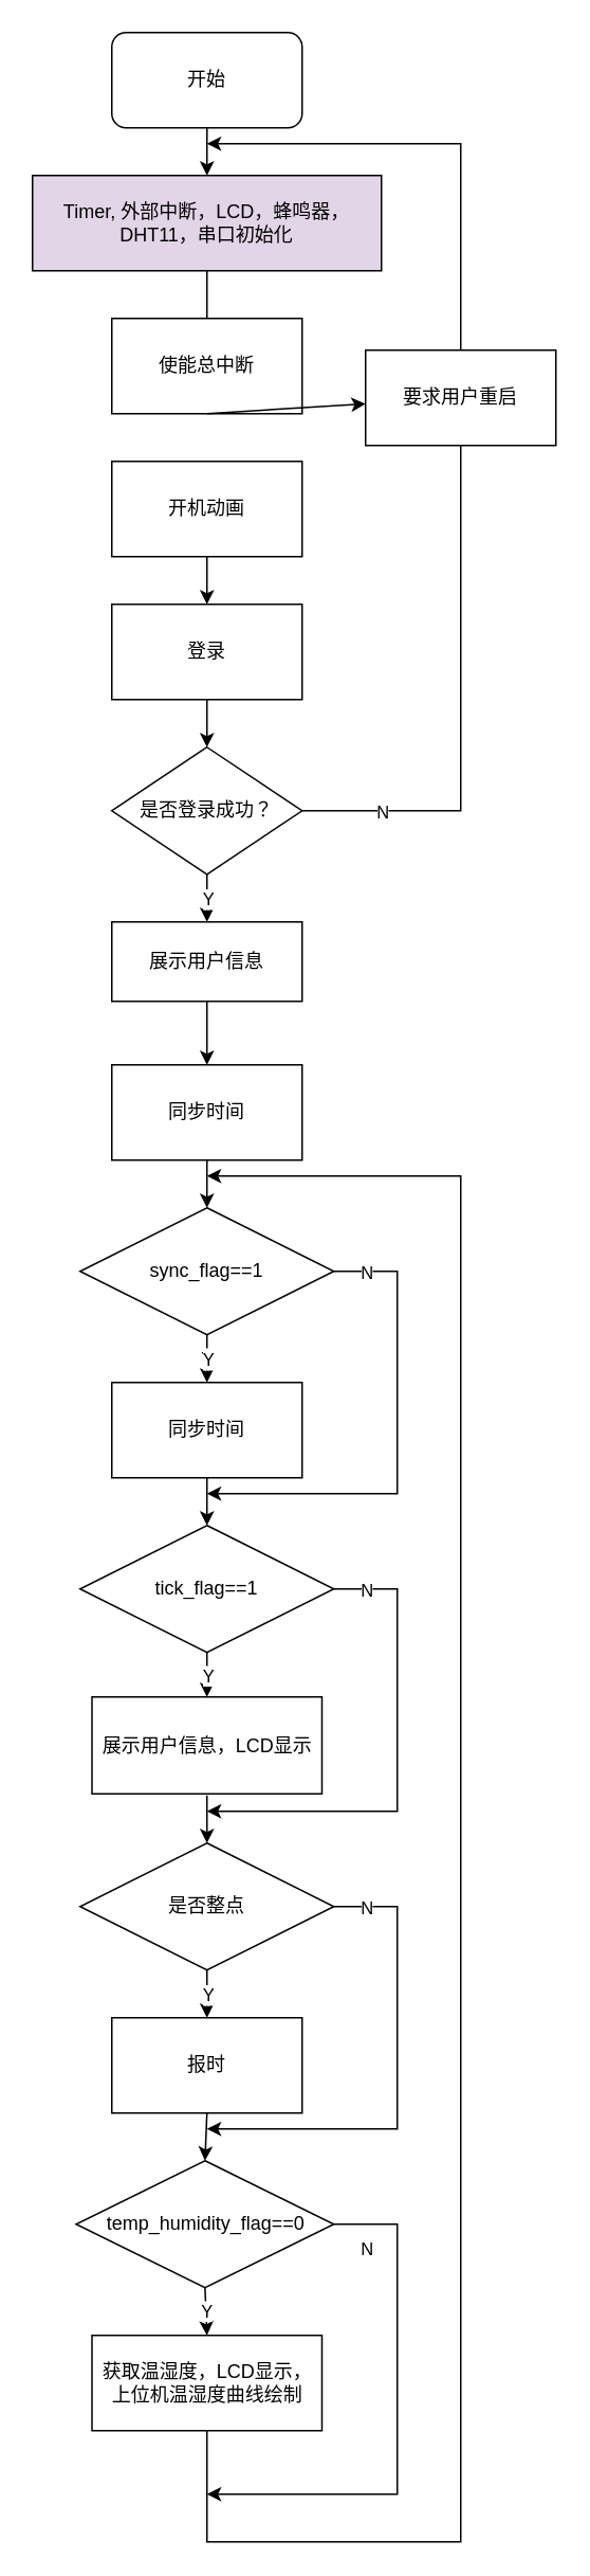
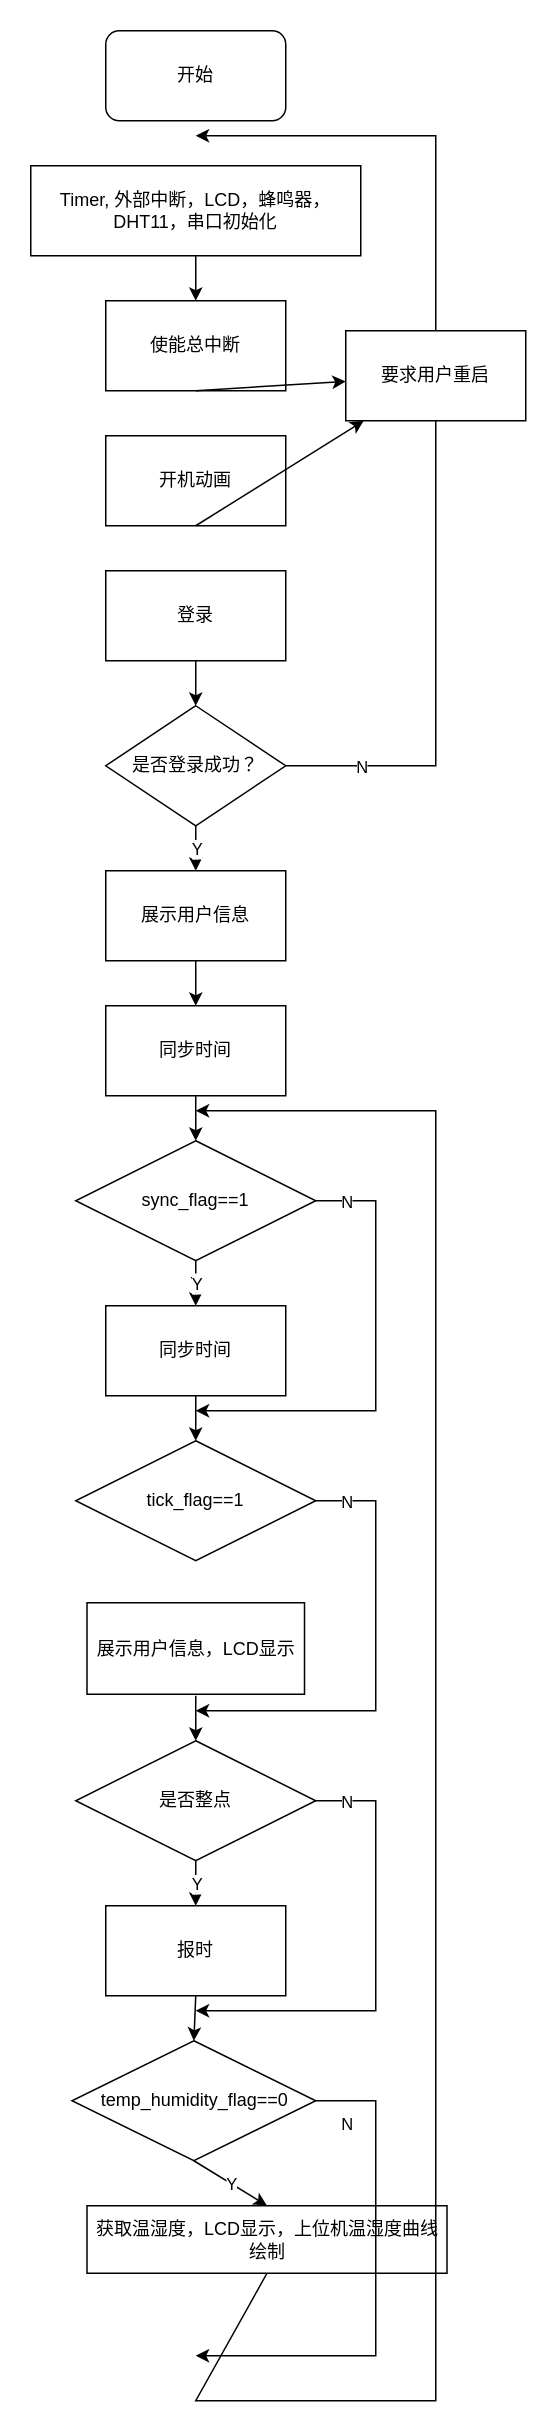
  <mxCell id="0" />
  <mxCell id="1" parent="0" />
  <mxCell id="2" value="开始" style="rounded=1;whiteSpace=wrap;html=1;" vertex="1" parent="1"><mxGeometry x="70" y="20" width="120" height="60" as="geometry" /></mxCell>
- <mxCell id="3" value="Timer, 外部中断，LCD，蜂鸣器，DHT11，串口初始化" style="rounded=0;whiteSpace=wrap;html=1;fillColor=#e1d5e7;" vertex="1" parent="1"><mxGeometry x="20" y="110" width="220" height="60" as="geometry" /></mxCell>
+ <mxCell id="3" value="Timer, 外部中断，LCD，蜂鸣器，DHT11，串口初始化" style="rounded=0;whiteSpace=wrap;html=1;" vertex="1" parent="1"><mxGeometry x="20" y="110" width="220" height="60" as="geometry" /></mxCell>
  <mxCell id="4" value="使能总中断" style="rounded=0;whiteSpace=wrap;html=1;" vertex="1" parent="1"><mxGeometry x="70" y="200" width="120" height="60" as="geometry" /></mxCell>
  <mxCell id="5" value="开机动画" style="rounded=0;whiteSpace=wrap;html=1;" vertex="1" parent="1"><mxGeometry x="70" y="290" width="120" height="60" as="geometry" /></mxCell>
  <mxCell id="6" value="登录" style="rounded=0;whiteSpace=wrap;html=1;" vertex="1" parent="1"><mxGeometry x="70" y="380" width="120" height="60" as="geometry" /></mxCell>
  <mxCell id="7" value="是否登录成功？" style="rhombus;whiteSpace=wrap;html=1;" vertex="1" parent="1"><mxGeometry x="70" y="470" width="120" height="80" as="geometry" /></mxCell>
- <mxCell id="8" value="展示用户信息" style="rounded=0;whiteSpace=wrap;html=1;" vertex="1" parent="1"><mxGeometry x="70" y="580" width="120" height="50" as="geometry" /></mxCell>
+ <mxCell id="8" value="展示用户信息" style="rounded=0;whiteSpace=wrap;html=1;" vertex="1" parent="1"><mxGeometry x="70" y="580" width="120" height="60" as="geometry" /></mxCell>
  <mxCell id="9" value="同步时间" style="rounded=0;whiteSpace=wrap;html=1;" vertex="1" parent="1"><mxGeometry x="70" y="670" width="120" height="60" as="geometry" /></mxCell>
  <mxCell id="10" value="sync_flag==1" style="rhombus;whiteSpace=wrap;html=1;" vertex="1" parent="1"><mxGeometry x="50" y="760" width="160" height="80" as="geometry" /></mxCell>
  <mxCell id="11" value="同步时间" style="rounded=0;whiteSpace=wrap;html=1;" vertex="1" parent="1"><mxGeometry x="70" y="870" width="120" height="60" as="geometry" /></mxCell>
  <mxCell id="12" value="tick_flag==1" style="rhombus;whiteSpace=wrap;html=1;" vertex="1" parent="1"><mxGeometry x="50" y="960" width="160" height="80" as="geometry" /></mxCell>
  <mxCell id="13" value="展示用户信息，LCD显示" style="rounded=0;whiteSpace=wrap;html=1;" vertex="1" parent="1"><mxGeometry x="57.5" y="1068" width="145" height="61" as="geometry" /></mxCell>
  <mxCell id="14" value="是否整点" style="rhombus;whiteSpace=wrap;html=1;" vertex="1" parent="1"><mxGeometry x="50" y="1160" width="160" height="80" as="geometry" /></mxCell>
  <mxCell id="15" value="报时" style="rounded=0;whiteSpace=wrap;html=1;" vertex="1" parent="1"><mxGeometry x="70" y="1270" width="120" height="60" as="geometry" /></mxCell>
  <mxCell id="16" value="temp_humidity_flag==0" style="rhombus;whiteSpace=wrap;html=1;" vertex="1" parent="1"><mxGeometry x="47.5" y="1360" width="162.5" height="80" as="geometry" /></mxCell>
- <mxCell id="17" value="获取温湿度，LCD显示，上位机温湿度曲线绘制" style="rounded=0;whiteSpace=wrap;html=1;" vertex="1" parent="1"><mxGeometry x="57.5" y="1470" width="145" height="60" as="geometry" /></mxCell>
- <mxCell id="18" value="" style="endArrow=classic;html=1;rounded=0;exitX=0.5;exitY=1;exitDx=0;exitDy=0;entryX=0.5;entryY=0;entryDx=0;entryDy=0;" edge="1" parent="1" source="2" target="3"><mxGeometry width="50" height="50" relative="1" as="geometry"><mxPoint x="120" y="150" as="sourcePoint" /><mxPoint x="170" y="100" as="targetPoint" /></mxGeometry></mxCell>
- <mxCell id="19" value="" style="endArrow=none;html=1;rounded=0;exitX=0.5;exitY=1;exitDx=0;exitDy=0;" edge="1" parent="1" source="3" target="4"><mxGeometry width="50" height="50" relative="1" as="geometry"><mxPoint x="120" y="410" as="sourcePoint" /><mxPoint x="170" y="360" as="targetPoint" /></mxGeometry></mxCell>
+ <mxCell id="17" value="获取温湿度，LCD显示，上位机温湿度曲线绘制" style="rounded=0;whiteSpace=wrap;html=1;" vertex="1" parent="1"><mxGeometry x="57.5" y="1470" width="240" height="45" as="geometry" /></mxCell>
+ <mxCell id="19" value="" style="endArrow=classic;html=1;rounded=0;exitX=0.5;exitY=1;exitDx=0;exitDy=0;" edge="1" parent="1" source="3" target="4"><mxGeometry width="50" height="50" relative="1" as="geometry"><mxPoint x="120" y="410" as="sourcePoint" /><mxPoint x="170" y="360" as="targetPoint" /></mxGeometry></mxCell>
  <mxCell id="20" value="" style="endArrow=classic;html=1;rounded=0;exitX=0.5;exitY=1;exitDx=0;exitDy=0;" edge="1" parent="1" source="4" target="49"><mxGeometry width="50" height="50" relative="1" as="geometry"><mxPoint x="120" y="380" as="sourcePoint" /><mxPoint x="170" y="330" as="targetPoint" /></mxGeometry></mxCell>
- <mxCell id="21" value="" style="endArrow=classic;html=1;rounded=0;exitX=0.5;exitY=1;exitDx=0;exitDy=0;entryX=0.5;entryY=0;entryDx=0;entryDy=0;" edge="1" parent="1" source="5" target="6"><mxGeometry width="50" height="50" relative="1" as="geometry"><mxPoint x="120" y="380" as="sourcePoint" /><mxPoint x="170" y="330" as="targetPoint" /></mxGeometry></mxCell>
+ <mxCell id="21" value="" style="endArrow=classic;html=1;rounded=0;exitX=0.5;exitY=1;exitDx=0;exitDy=0;" edge="1" parent="1" source="5" target="49"><mxGeometry width="50" height="50" relative="1" as="geometry"><mxPoint x="120" y="380" as="sourcePoint" /><mxPoint x="170" y="330" as="targetPoint" /></mxGeometry></mxCell>
  <mxCell id="22" value="" style="endArrow=classic;html=1;rounded=0;exitX=0.5;exitY=1;exitDx=0;exitDy=0;" edge="1" parent="1" source="6" target="7"><mxGeometry width="50" height="50" relative="1" as="geometry"><mxPoint x="120" y="610" as="sourcePoint" /><mxPoint x="170" y="560" as="targetPoint" /></mxGeometry></mxCell>
  <mxCell id="23" value="" style="endArrow=classic;html=1;rounded=0;exitX=0.5;exitY=1;exitDx=0;exitDy=0;entryX=0.5;entryY=0;entryDx=0;entryDy=0;" edge="1" parent="1" source="7" target="8"><mxGeometry relative="1" as="geometry"><mxPoint x="60" y="420" as="sourcePoint" /><mxPoint x="220" y="420" as="targetPoint" /></mxGeometry></mxCell>
  <mxCell id="24" value="Y" style="edgeLabel;resizable=0;html=1;align=center;verticalAlign=middle;" connectable="0" vertex="1" parent="23"><mxGeometry relative="1" as="geometry" /></mxCell>
  <mxCell id="25" value="" style="endArrow=classic;html=1;rounded=0;exitX=1;exitY=0.5;exitDx=0;exitDy=0;" edge="1" parent="1" source="7"><mxGeometry relative="1" as="geometry"><mxPoint x="60" y="320" as="sourcePoint" /><mxPoint x="130" y="90" as="targetPoint" /><Array as="points"><mxPoint x="290" y="510" /><mxPoint x="290" y="90" /><mxPoint x="220" y="90" /><mxPoint x="170" y="90" /></Array></mxGeometry></mxCell>
  <mxCell id="26" value="N" style="edgeLabel;resizable=0;html=1;align=center;verticalAlign=middle;" connectable="0" vertex="1" parent="25"><mxGeometry relative="1" as="geometry"><mxPoint x="-50" y="240" as="offset" /></mxGeometry></mxCell>
  <mxCell id="27" value="" style="endArrow=classic;html=1;rounded=0;exitX=0.5;exitY=1;exitDx=0;exitDy=0;entryX=0.5;entryY=0;entryDx=0;entryDy=0;" edge="1" parent="1" source="8" target="9"><mxGeometry width="50" height="50" relative="1" as="geometry"><mxPoint x="120" y="630" as="sourcePoint" /><mxPoint x="170" y="580" as="targetPoint" /></mxGeometry></mxCell>
  <mxCell id="28" value="" style="endArrow=classic;html=1;rounded=0;exitX=0.5;exitY=1;exitDx=0;exitDy=0;" edge="1" parent="1" source="9" target="10"><mxGeometry width="50" height="50" relative="1" as="geometry"><mxPoint x="120" y="900" as="sourcePoint" /><mxPoint x="170" y="850" as="targetPoint" /></mxGeometry></mxCell>
  <mxCell id="29" value="Y" style="endArrow=classic;html=1;rounded=0;exitX=0.5;exitY=1;exitDx=0;exitDy=0;entryX=0.5;entryY=0;entryDx=0;entryDy=0;" edge="1" parent="1" source="10" target="11"><mxGeometry relative="1" as="geometry"><mxPoint x="60" y="910" as="sourcePoint" /><mxPoint x="220" y="910" as="targetPoint" /></mxGeometry></mxCell>
  <mxCell id="30" value="Y" style="edgeLabel;resizable=0;html=1;align=center;verticalAlign=middle;" connectable="0" vertex="1" parent="29"><mxGeometry relative="1" as="geometry" /></mxCell>
  <mxCell id="31" value="" style="endArrow=classic;html=1;rounded=0;exitX=0.5;exitY=1;exitDx=0;exitDy=0;entryX=0.5;entryY=0;entryDx=0;entryDy=0;" edge="1" parent="1" source="11" target="12"><mxGeometry width="50" height="50" relative="1" as="geometry"><mxPoint x="120" y="1000" as="sourcePoint" /><mxPoint x="170" y="950" as="targetPoint" /></mxGeometry></mxCell>
- <mxCell id="32" value="" style="endArrow=classic;html=1;rounded=0;exitX=0.5;exitY=1;exitDx=0;exitDy=0;entryX=0.5;entryY=0;entryDx=0;entryDy=0;" edge="1" parent="1" source="12" target="13"><mxGeometry relative="1" as="geometry"><mxPoint x="90" y="970" as="sourcePoint" /><mxPoint x="190" y="970" as="targetPoint" /><Array as="points" /></mxGeometry></mxCell>
- <mxCell id="33" value="Y" style="edgeLabel;resizable=0;html=1;align=center;verticalAlign=middle;" connectable="0" vertex="1" parent="32"><mxGeometry relative="1" as="geometry" /></mxCell>
  <mxCell id="34" value="" style="endArrow=classic;html=1;rounded=0;entryX=0.5;entryY=0;entryDx=0;entryDy=0;" edge="1" parent="1" target="14"><mxGeometry width="50" height="50" relative="1" as="geometry"><mxPoint x="130" y="1130" as="sourcePoint" /><mxPoint x="170" y="1180" as="targetPoint" /></mxGeometry></mxCell>
  <mxCell id="35" value="" style="endArrow=classic;html=1;rounded=0;exitX=0.5;exitY=1;exitDx=0;exitDy=0;entryX=0.5;entryY=0;entryDx=0;entryDy=0;" edge="1" parent="1" source="14" target="15"><mxGeometry relative="1" as="geometry"><mxPoint x="90" y="1410" as="sourcePoint" /><mxPoint x="190" y="1410" as="targetPoint" /></mxGeometry></mxCell>
  <mxCell id="36" value="Y" style="edgeLabel;resizable=0;html=1;align=center;verticalAlign=middle;" connectable="0" vertex="1" parent="35"><mxGeometry relative="1" as="geometry" /></mxCell>
  <mxCell id="37" value="" style="endArrow=classic;html=1;rounded=0;exitX=0.5;exitY=1;exitDx=0;exitDy=0;entryX=0.5;entryY=0;entryDx=0;entryDy=0;" edge="1" parent="1" source="15" target="16"><mxGeometry width="50" height="50" relative="1" as="geometry"><mxPoint x="120" y="1430" as="sourcePoint" /><mxPoint x="170" y="1380" as="targetPoint" /></mxGeometry></mxCell>
  <mxCell id="38" value="" style="endArrow=classic;html=1;rounded=0;exitX=0.5;exitY=1;exitDx=0;exitDy=0;entryX=0.5;entryY=0;entryDx=0;entryDy=0;" edge="1" parent="1" source="16" target="17"><mxGeometry relative="1" as="geometry"><mxPoint x="90" y="1410" as="sourcePoint" /><mxPoint x="190" y="1410" as="targetPoint" /></mxGeometry></mxCell>
  <mxCell id="39" value="Y" style="edgeLabel;resizable=0;html=1;align=center;verticalAlign=middle;" connectable="0" vertex="1" parent="38"><mxGeometry relative="1" as="geometry" /></mxCell>
  <mxCell id="40" value="" style="endArrow=classic;html=1;rounded=0;exitX=1;exitY=0.5;exitDx=0;exitDy=0;" edge="1" parent="1" source="10"><mxGeometry relative="1" as="geometry"><mxPoint x="90" y="910" as="sourcePoint" /><mxPoint x="130" y="940" as="targetPoint" /><Array as="points"><mxPoint x="250" y="800" /><mxPoint x="250" y="940" /></Array></mxGeometry></mxCell>
  <mxCell id="41" value="N" style="edgeLabel;resizable=0;html=1;align=center;verticalAlign=middle;" connectable="0" vertex="1" parent="40"><mxGeometry relative="1" as="geometry"><mxPoint x="-20" y="-110" as="offset" /></mxGeometry></mxCell>
  <mxCell id="42" value="" style="endArrow=classic;html=1;rounded=0;exitX=1;exitY=0.5;exitDx=0;exitDy=0;" edge="1" parent="1"><mxGeometry relative="1" as="geometry"><mxPoint x="210" y="1000" as="sourcePoint" /><mxPoint x="130" y="1140" as="targetPoint" /><Array as="points"><mxPoint x="250" y="1000" /><mxPoint x="250" y="1140" /></Array></mxGeometry></mxCell>
  <mxCell id="43" value="N" style="edgeLabel;resizable=0;html=1;align=center;verticalAlign=middle;" connectable="0" vertex="1" parent="42"><mxGeometry relative="1" as="geometry"><mxPoint x="-20" y="-110" as="offset" /></mxGeometry></mxCell>
  <mxCell id="44" value="" style="endArrow=classic;html=1;rounded=0;exitX=1;exitY=0.5;exitDx=0;exitDy=0;" edge="1" parent="1"><mxGeometry relative="1" as="geometry"><mxPoint x="210" y="1200" as="sourcePoint" /><mxPoint x="130" y="1340" as="targetPoint" /><Array as="points"><mxPoint x="250" y="1200" /><mxPoint x="250" y="1340" /></Array></mxGeometry></mxCell>
  <mxCell id="45" value="N" style="edgeLabel;resizable=0;html=1;align=center;verticalAlign=middle;" connectable="0" vertex="1" parent="44"><mxGeometry relative="1" as="geometry"><mxPoint x="-20" y="-110" as="offset" /></mxGeometry></mxCell>
  <mxCell id="46" value="" style="endArrow=classic;html=1;rounded=0;exitX=1;exitY=0.5;exitDx=0;exitDy=0;" edge="1" parent="1"><mxGeometry relative="1" as="geometry"><mxPoint x="210" y="1400" as="sourcePoint" /><mxPoint x="130" y="1570" as="targetPoint" /><Array as="points"><mxPoint x="250" y="1400" /><mxPoint x="250" y="1570" /></Array></mxGeometry></mxCell>
  <mxCell id="47" value="N" style="edgeLabel;resizable=0;html=1;align=center;verticalAlign=middle;" connectable="0" vertex="1" parent="46"><mxGeometry relative="1" as="geometry"><mxPoint x="-20" y="-110" as="offset" /></mxGeometry></mxCell>
  <mxCell id="48" value="" style="endArrow=classic;html=1;rounded=0;exitX=0.5;exitY=1;exitDx=0;exitDy=0;" edge="1" parent="1" source="17"><mxGeometry width="50" height="50" relative="1" as="geometry"><mxPoint x="120" y="1480" as="sourcePoint" /><mxPoint x="130" y="740" as="targetPoint" /><Array as="points"><mxPoint x="130" y="1600" /><mxPoint x="250" y="1600" /><mxPoint x="290" y="1600" /><mxPoint x="290" y="740" /></Array></mxGeometry></mxCell>
  <mxCell id="49" value="要求用户重启" style="rounded=0;whiteSpace=wrap;html=1;" vertex="1" parent="1"><mxGeometry x="230" y="220" width="120" height="60" as="geometry" /></mxCell>
